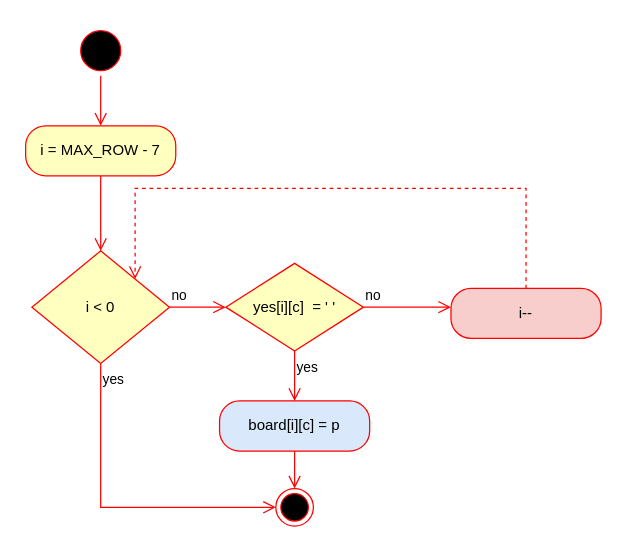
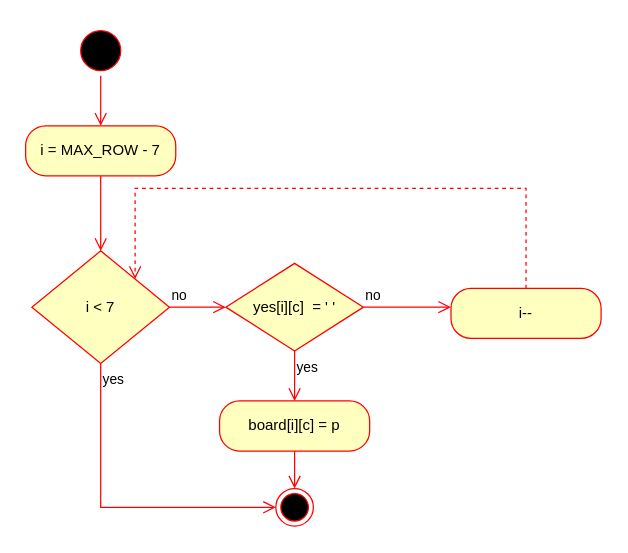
  <mxCell id="0" />
  <mxCell id="1" parent="0" />
  <mxCell id="2" value="" style="ellipse;html=1;shape=startState;fillColor=#000000;strokeColor=#ff0000;" parent="1" vertex="1"><mxGeometry x="60" y="20" width="40" height="40" as="geometry" /></mxCell>
  <mxCell id="3" value="" style="edgeStyle=orthogonalEdgeStyle;html=1;verticalAlign=bottom;endArrow=open;endSize=8;strokeColor=#ff0000;rounded=0;" parent="1" source="2" edge="1"><mxGeometry relative="1" as="geometry"><mxPoint x="80" y="100" as="targetPoint" /></mxGeometry></mxCell>
  <mxCell id="4" value="i = MAX_ROW - 7" style="rounded=1;whiteSpace=wrap;html=1;arcSize=40;fontColor=#000000;fillColor=#ffffc0;strokeColor=#ff0000;" parent="1" vertex="1"><mxGeometry x="20" y="100" width="120" height="40" as="geometry" /></mxCell>
  <mxCell id="5" value="" style="edgeStyle=orthogonalEdgeStyle;html=1;verticalAlign=bottom;endArrow=open;endSize=8;strokeColor=#ff0000;rounded=0;" parent="1" source="4" edge="1"><mxGeometry relative="1" as="geometry"><mxPoint x="80" y="200" as="targetPoint" /></mxGeometry></mxCell>
- <mxCell id="6" value="i &amp;lt; 0" style="rhombus;whiteSpace=wrap;html=1;fillColor=#ffffc0;strokeColor=#ff0000;" parent="1" vertex="1"><mxGeometry x="25" y="200" width="110" height="90" as="geometry" /></mxCell>
+ <mxCell id="6" value="i &amp;lt; 7" style="rhombus;whiteSpace=wrap;html=1;fillColor=#ffffc0;strokeColor=#ff0000;" parent="1" vertex="1"><mxGeometry x="25" y="200" width="110" height="90" as="geometry" /></mxCell>
  <mxCell id="7" value="no" style="edgeStyle=orthogonalEdgeStyle;html=1;align=left;verticalAlign=bottom;endArrow=open;endSize=8;strokeColor=#ff0000;rounded=0;" parent="1" source="6" edge="1"><mxGeometry x="-1" relative="1" as="geometry"><mxPoint x="180" y="245" as="targetPoint" /></mxGeometry></mxCell>
  <mxCell id="8" value="yes" style="edgeStyle=orthogonalEdgeStyle;html=1;align=left;verticalAlign=top;endArrow=open;endSize=8;strokeColor=#ff0000;rounded=0;entryX=0;entryY=0.5;entryDx=0;entryDy=0;" parent="1" source="6" target="14" edge="1"><mxGeometry x="-1" relative="1" as="geometry"><mxPoint x="80" y="400" as="targetPoint" /><Array as="points"><mxPoint x="80" y="405" /></Array></mxGeometry></mxCell>
  <mxCell id="9" value="yes[i][c]&amp;nbsp; = ' '" style="rhombus;whiteSpace=wrap;html=1;fillColor=#ffffc0;strokeColor=#ff0000;" parent="1" vertex="1"><mxGeometry x="180" y="210" width="110" height="70" as="geometry" /></mxCell>
  <mxCell id="10" value="no" style="edgeStyle=orthogonalEdgeStyle;html=1;align=left;verticalAlign=bottom;endArrow=open;endSize=8;strokeColor=#ff0000;rounded=0;" parent="1" source="9" edge="1"><mxGeometry x="-1" relative="1" as="geometry"><mxPoint x="360" y="245" as="targetPoint" /><Array as="points"><mxPoint x="360" y="245" /></Array></mxGeometry></mxCell>
  <mxCell id="11" value="yes" style="edgeStyle=orthogonalEdgeStyle;html=1;align=left;verticalAlign=top;endArrow=open;endSize=8;strokeColor=#ff0000;rounded=0;" parent="1" source="9" edge="1"><mxGeometry x="-1" relative="1" as="geometry"><mxPoint x="235" y="320" as="targetPoint" /></mxGeometry></mxCell>
- <mxCell id="12" value="board[i][c] = p" style="rounded=1;whiteSpace=wrap;html=1;arcSize=40;fontColor=#000000;fillColor=#dae8fc;strokeColor=#ff0000;" parent="1" vertex="1"><mxGeometry x="175" y="320" width="120" height="40" as="geometry" /></mxCell>
+ <mxCell id="12" value="board[i][c] = p" style="rounded=1;whiteSpace=wrap;html=1;arcSize=40;fontColor=#000000;fillColor=#ffffc0;strokeColor=#ff0000;" parent="1" vertex="1"><mxGeometry x="175" y="320" width="120" height="40" as="geometry" /></mxCell>
  <mxCell id="13" value="" style="edgeStyle=orthogonalEdgeStyle;html=1;verticalAlign=bottom;endArrow=open;endSize=8;strokeColor=#ff0000;rounded=0;" parent="1" source="12" edge="1"><mxGeometry relative="1" as="geometry"><mxPoint x="235" y="390" as="targetPoint" /></mxGeometry></mxCell>
  <mxCell id="14" value="" style="ellipse;html=1;shape=endState;fillColor=#000000;strokeColor=#ff0000;" parent="1" vertex="1"><mxGeometry x="220" y="390" width="30" height="30" as="geometry" /></mxCell>
- <mxCell id="15" value="i--" style="rounded=1;whiteSpace=wrap;html=1;arcSize=40;fontColor=#000000;fillColor=#f8cecc;strokeColor=#ff0000;" parent="1" vertex="1"><mxGeometry x="360" y="230" width="120" height="40" as="geometry" /></mxCell>
+ <mxCell id="15" value="i--" style="rounded=1;whiteSpace=wrap;html=1;arcSize=40;fontColor=#000000;fillColor=#ffffc0;strokeColor=#ff0000;" parent="1" vertex="1"><mxGeometry x="360" y="230" width="120" height="40" as="geometry" /></mxCell>
  <mxCell id="16" value="" style="edgeStyle=orthogonalEdgeStyle;html=1;verticalAlign=bottom;endArrow=open;endSize=8;strokeColor=#ff0000;rounded=0;entryX=1;entryY=0;entryDx=0;entryDy=0;dashed=1;" parent="1" source="15" target="6" edge="1"><mxGeometry relative="1" as="geometry"><mxPoint x="280" y="300" as="targetPoint" /><Array as="points"><mxPoint x="420" y="150" /><mxPoint x="108" y="150" /></Array></mxGeometry></mxCell>
